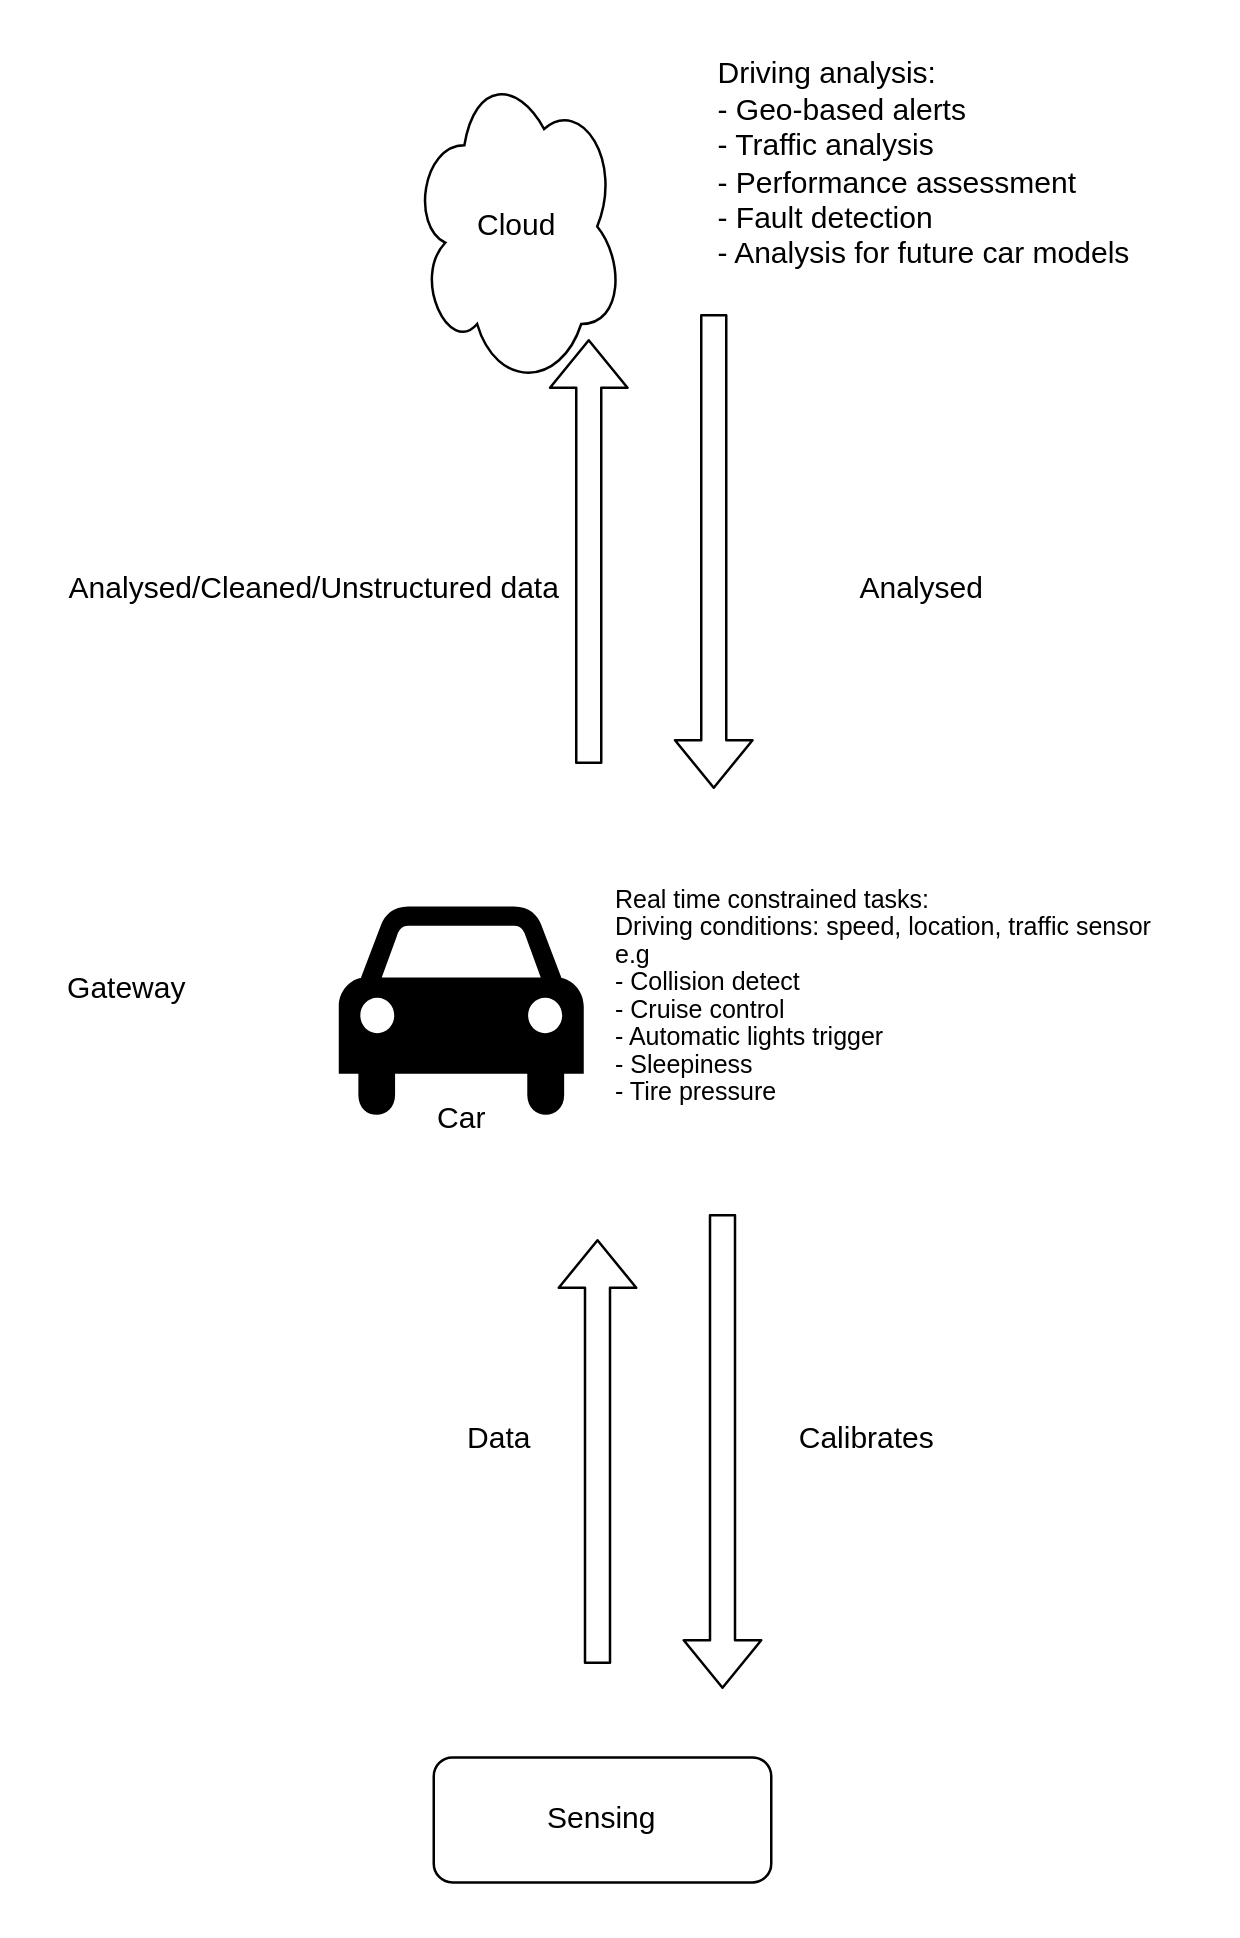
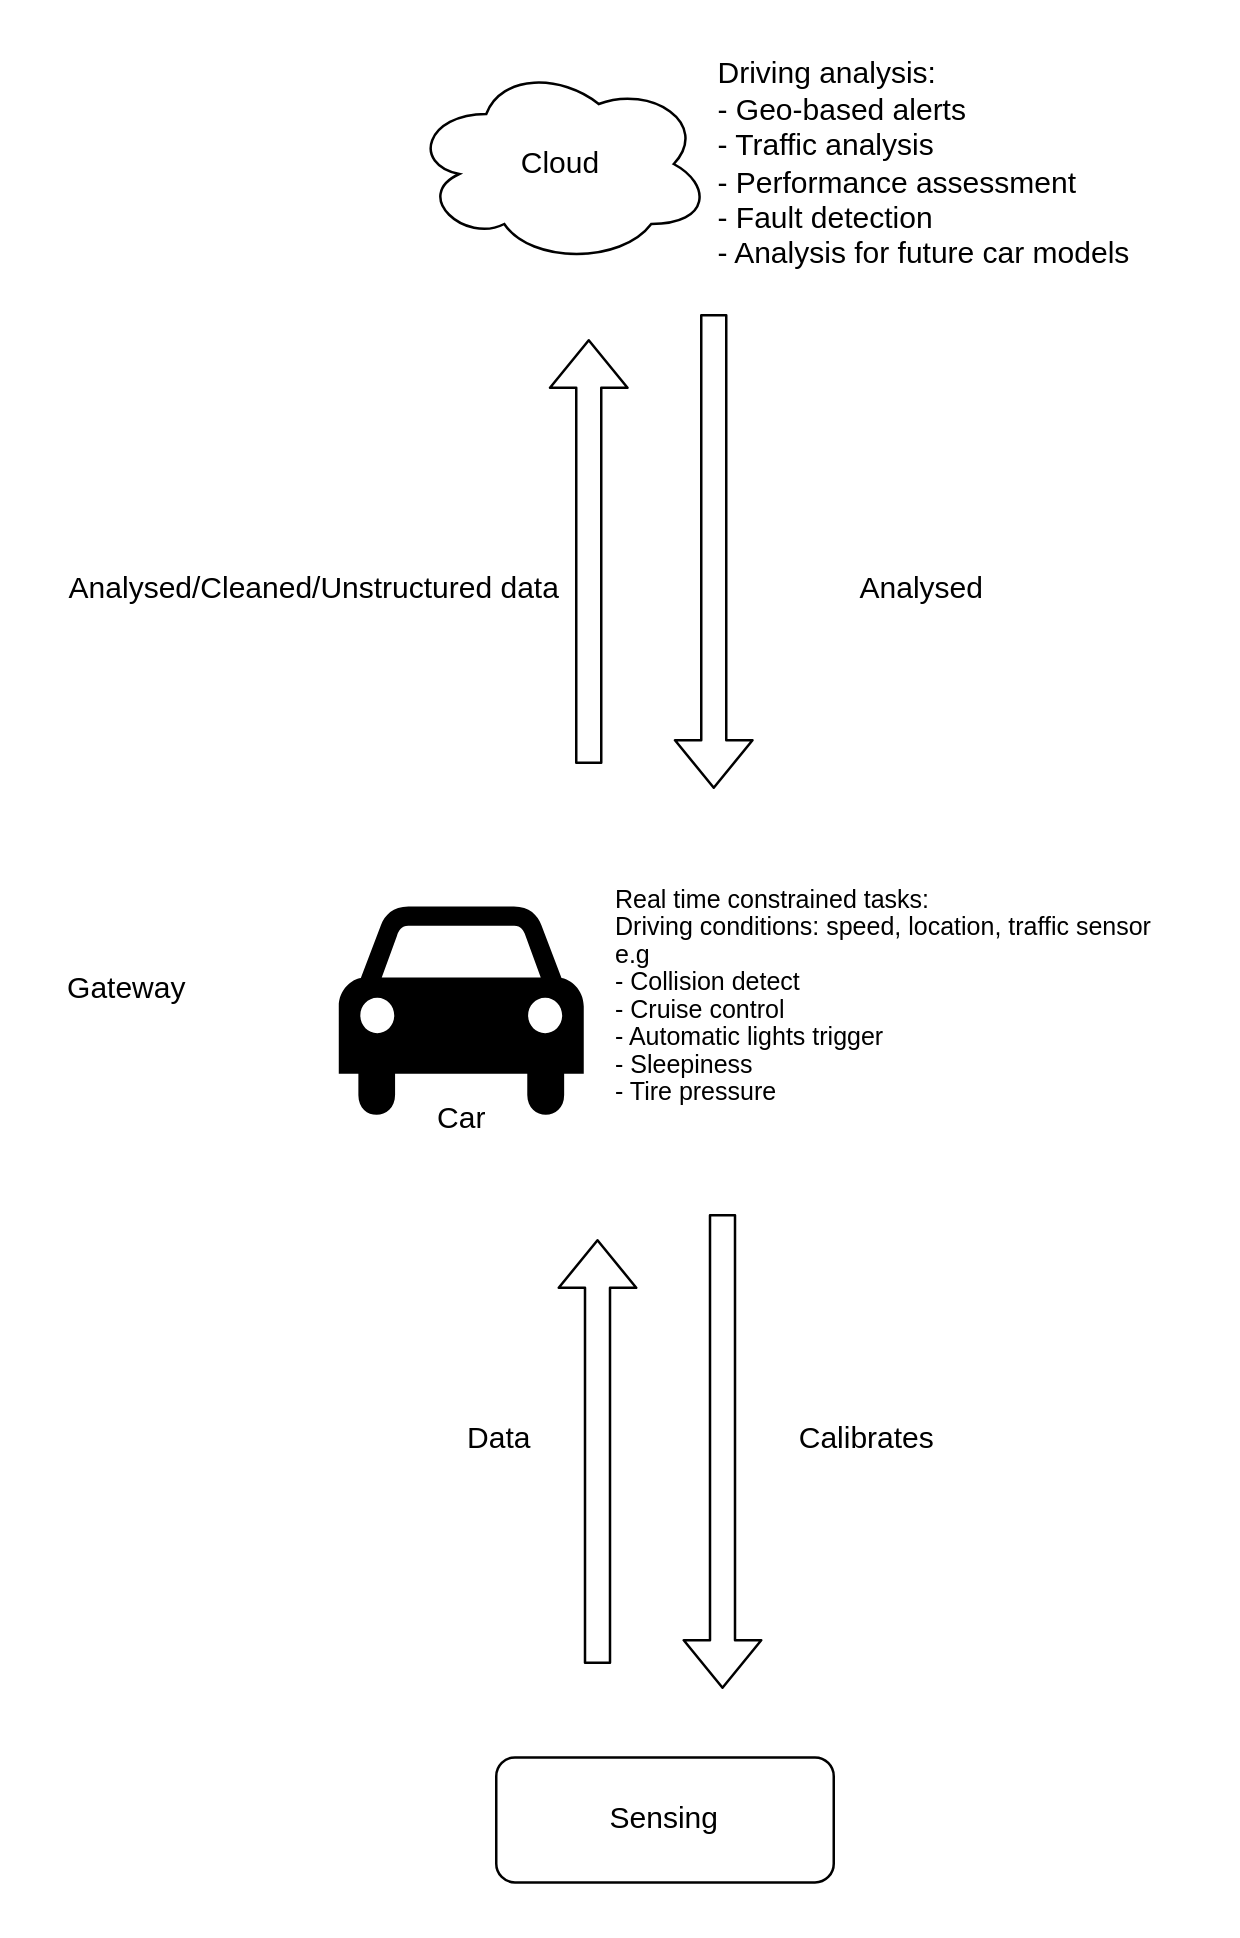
  <mxCell id="0" />
  <mxCell id="1" parent="0" />
  <mxCell id="2" value="" style="shape=mxgraph.signs.transportation.car_4;html=1;pointerEvents=1;fillColor=#000000;strokeColor=none;verticalLabelPosition=bottom;verticalAlign=top;align=center;" parent="1" vertex="1"><mxGeometry x="135" y="362" width="98" height="86" as="geometry" /></mxCell>
- <mxCell id="3" value="Cloud" style="ellipse;shape=cloud;whiteSpace=wrap;html=1;" parent="1" vertex="1"><mxGeometry x="164" y="25" width="85" height="130" as="geometry" /></mxCell>
+ <mxCell id="3" value="Cloud" style="ellipse;shape=cloud;whiteSpace=wrap;html=1;" parent="1" vertex="1"><mxGeometry x="164" y="25" width="120" height="80" as="geometry" /></mxCell>
  <mxCell id="4" value="&lt;p class=&quot;p1&quot; style=&quot;margin: 0px ; font-stretch: normal ; font-size: 10px ; line-height: normal&quot;&gt;Real time constrained tasks:&lt;br&gt;Driving conditions: speed, location, traffic sensor&lt;/p&gt;&lt;p class=&quot;p1&quot; style=&quot;margin: 0px ; font-stretch: normal ; font-size: 10px ; line-height: normal&quot;&gt;e.g&lt;/p&gt;&lt;p class=&quot;p1&quot; style=&quot;margin: 0px ; font-stretch: normal ; font-size: 10px ; line-height: normal&quot;&gt;- Collision detect&lt;/p&gt;&lt;p class=&quot;p1&quot; style=&quot;margin: 0px ; font-stretch: normal ; font-size: 10px ; line-height: normal&quot;&gt;- Cruise control&lt;/p&gt;&lt;p class=&quot;p1&quot; style=&quot;margin: 0px ; font-stretch: normal ; font-size: 10px ; line-height: normal&quot;&gt;- Automatic lights trigger&lt;/p&gt;&lt;p class=&quot;p1&quot; style=&quot;margin: 0px ; font-stretch: normal ; font-size: 10px ; line-height: normal&quot;&gt;- Sleepiness&amp;nbsp;&lt;/p&gt;&lt;p class=&quot;p1&quot; style=&quot;margin: 0px ; font-stretch: normal ; font-size: 10px ; line-height: normal&quot;&gt;- Tire pressure&lt;/p&gt;" style="text;html=1;align=left;verticalAlign=middle;resizable=0;points=[];autosize=1;" parent="1" vertex="1"><mxGeometry x="244" y="347" width="230" height="100" as="geometry" /></mxCell>
  <mxCell id="5" value="" style="shape=flexArrow;endArrow=classic;html=1;" parent="1" edge="1"><mxGeometry width="50" height="50" relative="1" as="geometry"><mxPoint x="235" y="305" as="sourcePoint" /><mxPoint x="235" y="135" as="targetPoint" /></mxGeometry></mxCell>
  <mxCell id="6" value="Driving analysis:&lt;br&gt;- Geo-based alerts&lt;br&gt;- Traffic analysis&lt;br&gt;- Performance assessment&lt;br&gt;- Fault detection&lt;br&gt;- Analysis for future car models" style="text;html=1;align=left;verticalAlign=middle;resizable=0;points=[];autosize=1;" parent="1" vertex="1"><mxGeometry x="285" y="20" width="180" height="90" as="geometry" /></mxCell>
  <mxCell id="7" value="" style="shape=flexArrow;endArrow=classic;html=1;" parent="1" edge="1"><mxGeometry width="50" height="50" relative="1" as="geometry"><mxPoint x="285" y="125" as="sourcePoint" /><mxPoint x="285" y="315" as="targetPoint" /></mxGeometry></mxCell>
  <mxCell id="8" value="Car" style="text;html=1;align=center;verticalAlign=middle;resizable=0;points=[];autosize=1;" parent="1" vertex="1"><mxGeometry x="169" y="437" width="30" height="20" as="geometry" /></mxCell>
  <mxCell id="9" value="Analysed/Cleaned/Unstructured data" style="text;html=1;align=center;verticalAlign=middle;resizable=0;points=[];autosize=1;" parent="1" vertex="1"><mxGeometry x="20" y="225" width="210" height="20" as="geometry" /></mxCell>
- <mxCell id="10" value="Sensing" style="rounded=1;whiteSpace=wrap;html=1;fillColor=none;" parent="1" vertex="1"><mxGeometry x="173" y="702.36" width="135" height="50" as="geometry" /></mxCell>
+ <mxCell id="10" value="Sensing" style="rounded=1;whiteSpace=wrap;html=1;fillColor=none;" parent="1" vertex="1"><mxGeometry x="198" y="702.36" width="135" height="50" as="geometry" /></mxCell>
  <mxCell id="11" value="" style="shape=flexArrow;endArrow=classic;html=1;" parent="1" edge="1"><mxGeometry width="50" height="50" relative="1" as="geometry"><mxPoint x="238.5" y="665" as="sourcePoint" /><mxPoint x="238.5" y="495" as="targetPoint" /></mxGeometry></mxCell>
  <mxCell id="12" value="" style="shape=flexArrow;endArrow=classic;html=1;" parent="1" edge="1"><mxGeometry width="50" height="50" relative="1" as="geometry"><mxPoint x="288.5" y="485" as="sourcePoint" /><mxPoint x="288.5" y="675" as="targetPoint" /></mxGeometry></mxCell>
  <mxCell id="13" value="Analysed" style="text;html=1;align=center;verticalAlign=middle;resizable=0;points=[];autosize=1;" parent="1" vertex="1"><mxGeometry x="333" y="225" width="70" height="20" as="geometry" /></mxCell>
  <mxCell id="14" value="Gateway" style="text;html=1;align=center;verticalAlign=middle;resizable=0;points=[];autosize=1;" parent="1" vertex="1"><mxGeometry x="20" y="385" width="60" height="20" as="geometry" /></mxCell>
  <mxCell id="15" value="Calibrates" style="text;html=1;align=center;verticalAlign=middle;resizable=0;points=[];autosize=1;" parent="1" vertex="1"><mxGeometry x="311" y="565" width="70" height="20" as="geometry" /></mxCell>
  <mxCell id="16" value="Data" style="text;html=1;align=center;verticalAlign=middle;resizable=0;points=[];autosize=1;" parent="1" vertex="1"><mxGeometry x="179" y="565" width="40" height="20" as="geometry" /></mxCell>
